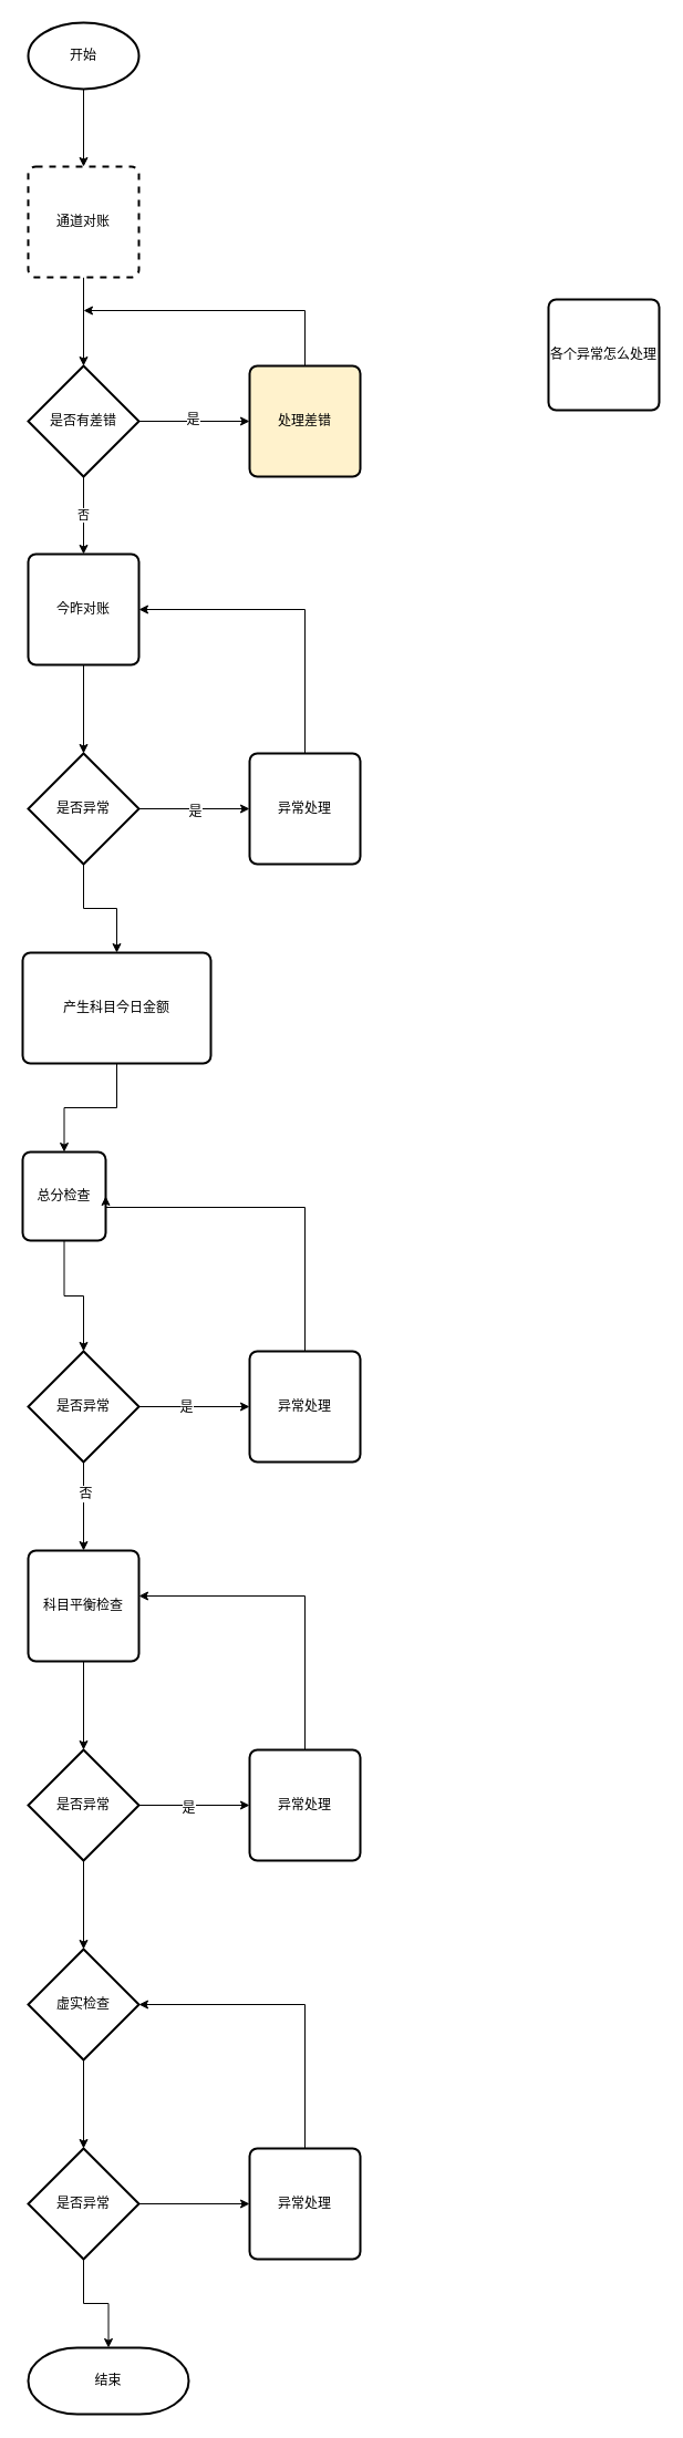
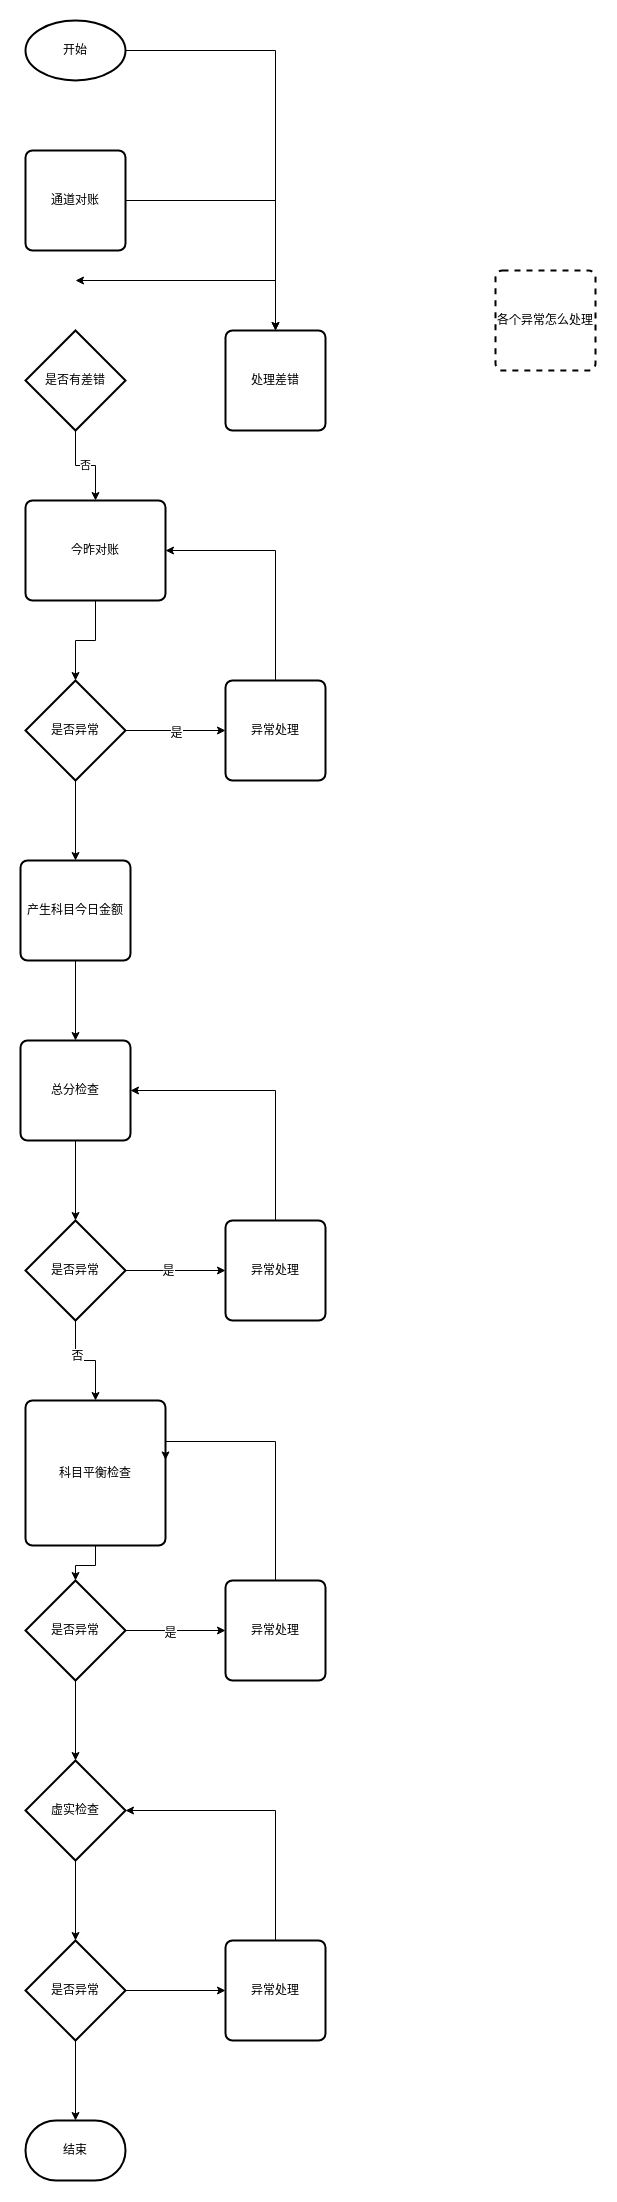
  <mxCell id="0" />
  <mxCell id="1" parent="0" />
- <mxCell id="2" style="edgeStyle=orthogonalEdgeStyle;rounded=0;orthogonalLoop=1;jettySize=auto;html=1;entryX=0.5;entryY=0;entryDx=0;entryDy=0;" edge="1" parent="1" source="3" target="5"><mxGeometry relative="1" as="geometry" /></mxCell>
+ <mxCell id="2" style="edgeStyle=orthogonalEdgeStyle;rounded=0;orthogonalLoop=1;jettySize=auto;html=1;" edge="1" parent="1" source="3" target="11"><mxGeometry relative="1" as="geometry" /></mxCell>
  <mxCell id="3" value="开始" style="strokeWidth=2;html=1;shape=mxgraph.flowchart.start_1;whiteSpace=wrap;" vertex="1" parent="1"><mxGeometry x="25" y="20" width="100" height="60" as="geometry" /></mxCell>
- <mxCell id="4" style="edgeStyle=orthogonalEdgeStyle;rounded=0;orthogonalLoop=1;jettySize=auto;html=1;entryX=0.5;entryY=0;entryDx=0;entryDy=0;entryPerimeter=0;" edge="1" parent="1" source="5" target="9"><mxGeometry relative="1" as="geometry" /></mxCell>
- <mxCell id="5" value="通道对账" style="rounded=1;whiteSpace=wrap;html=1;absoluteArcSize=1;arcSize=14;strokeWidth=2;dashed=1;" vertex="1" parent="1"><mxGeometry x="25" y="150" width="100" height="100" as="geometry" /></mxCell>
- <mxCell id="6" value="" style="edgeStyle=orthogonalEdgeStyle;rounded=0;orthogonalLoop=1;jettySize=auto;html=1;entryX=0;entryY=0.5;entryDx=0;entryDy=0;" edge="1" parent="1" source="9" target="11"><mxGeometry relative="1" as="geometry"><mxPoint x="205" y="380" as="targetPoint" /></mxGeometry></mxCell>
- <mxCell id="7" value="是" style="text;html=1;resizable=0;points=[];align=center;verticalAlign=middle;labelBackgroundColor=#ffffff;" vertex="1" connectable="0" parent="6"><mxGeometry x="-0.04" y="2" relative="1" as="geometry"><mxPoint as="offset" /></mxGeometry></mxCell>
+ <mxCell id="4" style="edgeStyle=orthogonalEdgeStyle;rounded=0;orthogonalLoop=1;jettySize=auto;html=1;" edge="1" parent="1" source="5" target="11"><mxGeometry relative="1" as="geometry" /></mxCell>
+ <mxCell id="5" value="通道对账" style="rounded=1;whiteSpace=wrap;html=1;absoluteArcSize=1;arcSize=14;strokeWidth=2;" vertex="1" parent="1"><mxGeometry x="25" y="150" width="100" height="100" as="geometry" /></mxCell>
  <mxCell id="8" value="否" style="edgeStyle=orthogonalEdgeStyle;rounded=0;orthogonalLoop=1;jettySize=auto;html=1;entryX=0.5;entryY=0;entryDx=0;entryDy=0;" edge="1" parent="1" source="9" target="13"><mxGeometry relative="1" as="geometry" /></mxCell>
  <mxCell id="9" value="是否有差错" style="strokeWidth=2;html=1;shape=mxgraph.flowchart.decision;whiteSpace=wrap;" vertex="1" parent="1"><mxGeometry x="25" y="330" width="100" height="100" as="geometry" /></mxCell>
  <mxCell id="10" value="" style="edgeStyle=orthogonalEdgeStyle;rounded=0;orthogonalLoop=1;jettySize=auto;html=1;" edge="1" parent="1" source="11"><mxGeometry relative="1" as="geometry"><mxPoint x="75" y="280" as="targetPoint" /><Array as="points"><mxPoint x="275" y="280" /></Array></mxGeometry></mxCell>
- <mxCell id="11" value="处理差错" style="rounded=1;whiteSpace=wrap;html=1;absoluteArcSize=1;arcSize=14;strokeWidth=2;fillColor=#fff2cc;" vertex="1" parent="1"><mxGeometry x="225" y="330" width="100" height="100" as="geometry" /></mxCell>
+ <mxCell id="11" value="处理差错" style="rounded=1;whiteSpace=wrap;html=1;absoluteArcSize=1;arcSize=14;strokeWidth=2;" vertex="1" parent="1"><mxGeometry x="225" y="330" width="100" height="100" as="geometry" /></mxCell>
  <mxCell id="12" style="edgeStyle=orthogonalEdgeStyle;rounded=0;orthogonalLoop=1;jettySize=auto;html=1;entryX=0.5;entryY=0;entryDx=0;entryDy=0;entryPerimeter=0;" edge="1" parent="1" source="13" target="17"><mxGeometry relative="1" as="geometry" /></mxCell>
- <mxCell id="13" value="今昨对账" style="rounded=1;whiteSpace=wrap;html=1;absoluteArcSize=1;arcSize=14;strokeWidth=2;" vertex="1" parent="1"><mxGeometry x="25" y="500" width="100" height="100" as="geometry" /></mxCell>
+ <mxCell id="13" value="今昨对账" style="rounded=1;whiteSpace=wrap;html=1;absoluteArcSize=1;arcSize=14;strokeWidth=2;" vertex="1" parent="1"><mxGeometry x="25" y="500" width="140" height="100" as="geometry" /></mxCell>
  <mxCell id="14" value="" style="edgeStyle=orthogonalEdgeStyle;rounded=0;orthogonalLoop=1;jettySize=auto;html=1;entryX=0;entryY=0.5;entryDx=0;entryDy=0;" edge="1" parent="1" source="17" target="19"><mxGeometry relative="1" as="geometry"><mxPoint x="205" y="730" as="targetPoint" /></mxGeometry></mxCell>
  <mxCell id="15" value="是" style="text;html=1;resizable=0;points=[];align=center;verticalAlign=middle;labelBackgroundColor=#ffffff;" vertex="1" connectable="0" parent="14"><mxGeometry y="-2" relative="1" as="geometry"><mxPoint as="offset" /></mxGeometry></mxCell>
  <mxCell id="16" value="" style="edgeStyle=orthogonalEdgeStyle;rounded=0;orthogonalLoop=1;jettySize=auto;html=1;entryX=0.5;entryY=0;entryDx=0;entryDy=0;" edge="1" parent="1" source="17" target="21"><mxGeometry relative="1" as="geometry"><mxPoint x="75" y="860" as="targetPoint" /></mxGeometry></mxCell>
  <mxCell id="17" value="是否异常" style="strokeWidth=2;html=1;shape=mxgraph.flowchart.decision;whiteSpace=wrap;" vertex="1" parent="1"><mxGeometry x="25" y="680" width="100" height="100" as="geometry" /></mxCell>
  <mxCell id="18" value="" style="edgeStyle=orthogonalEdgeStyle;rounded=0;orthogonalLoop=1;jettySize=auto;html=1;entryX=1;entryY=0.5;entryDx=0;entryDy=0;" edge="1" parent="1" source="19" target="13"><mxGeometry relative="1" as="geometry"><mxPoint x="75" y="630" as="targetPoint" /><Array as="points"><mxPoint x="275" y="550" /></Array></mxGeometry></mxCell>
  <mxCell id="19" value="异常处理" style="rounded=1;whiteSpace=wrap;html=1;absoluteArcSize=1;arcSize=14;strokeWidth=2;" vertex="1" parent="1"><mxGeometry x="225" y="680" width="100" height="100" as="geometry" /></mxCell>
  <mxCell id="20" value="" style="edgeStyle=orthogonalEdgeStyle;rounded=0;orthogonalLoop=1;jettySize=auto;html=1;" edge="1" parent="1" source="21" target="23"><mxGeometry relative="1" as="geometry" /></mxCell>
- <mxCell id="21" value="产生科目今日金额" style="rounded=1;whiteSpace=wrap;html=1;absoluteArcSize=1;arcSize=14;strokeWidth=2;" vertex="1" parent="1"><mxGeometry x="20" y="860" width="170" height="100" as="geometry" /></mxCell>
+ <mxCell id="21" value="产生科目今日金额" style="rounded=1;whiteSpace=wrap;html=1;absoluteArcSize=1;arcSize=14;strokeWidth=2;" vertex="1" parent="1"><mxGeometry x="20" y="860" width="110" height="100" as="geometry" /></mxCell>
  <mxCell id="22" style="edgeStyle=orthogonalEdgeStyle;rounded=0;orthogonalLoop=1;jettySize=auto;html=1;entryX=0.5;entryY=0;entryDx=0;entryDy=0;entryPerimeter=0;" edge="1" parent="1" source="23" target="28"><mxGeometry relative="1" as="geometry" /></mxCell>
- <mxCell id="23" value="总分检查" style="rounded=1;whiteSpace=wrap;html=1;absoluteArcSize=1;arcSize=14;strokeWidth=2;" vertex="1" parent="1"><mxGeometry x="20" y="1040" width="75" height="80" as="geometry" /></mxCell>
+ <mxCell id="23" value="总分检查" style="rounded=1;whiteSpace=wrap;html=1;absoluteArcSize=1;arcSize=14;strokeWidth=2;" vertex="1" parent="1"><mxGeometry x="20" y="1040" width="110" height="100" as="geometry" /></mxCell>
  <mxCell id="24" style="edgeStyle=orthogonalEdgeStyle;rounded=0;orthogonalLoop=1;jettySize=auto;html=1;entryX=0;entryY=0.5;entryDx=0;entryDy=0;" edge="1" parent="1" source="28" target="30"><mxGeometry relative="1" as="geometry" /></mxCell>
  <mxCell id="25" value="是" style="text;html=1;resizable=0;points=[];align=center;verticalAlign=middle;labelBackgroundColor=#ffffff;" vertex="1" connectable="0" parent="24"><mxGeometry x="-0.16" relative="1" as="geometry"><mxPoint as="offset" /></mxGeometry></mxCell>
  <mxCell id="26" style="edgeStyle=orthogonalEdgeStyle;rounded=0;orthogonalLoop=1;jettySize=auto;html=1;entryX=0.5;entryY=0;entryDx=0;entryDy=0;" edge="1" parent="1" source="28" target="33"><mxGeometry relative="1" as="geometry" /></mxCell>
  <mxCell id="27" value="否" style="text;html=1;resizable=0;points=[];align=center;verticalAlign=middle;labelBackgroundColor=#ffffff;" vertex="1" connectable="0" parent="26"><mxGeometry x="-0.3" y="1" relative="1" as="geometry"><mxPoint as="offset" /></mxGeometry></mxCell>
  <mxCell id="28" value="是否异常" style="strokeWidth=2;html=1;shape=mxgraph.flowchart.decision;whiteSpace=wrap;" vertex="1" parent="1"><mxGeometry x="25" y="1220" width="100" height="100" as="geometry" /></mxCell>
  <mxCell id="29" value="" style="edgeStyle=orthogonalEdgeStyle;rounded=0;orthogonalLoop=1;jettySize=auto;html=1;entryX=1;entryY=0.5;entryDx=0;entryDy=0;" edge="1" parent="1" source="30" target="23"><mxGeometry relative="1" as="geometry"><mxPoint x="75" y="1170" as="targetPoint" /><Array as="points"><mxPoint x="275" y="1090" /></Array></mxGeometry></mxCell>
  <mxCell id="30" value="异常处理" style="rounded=1;whiteSpace=wrap;html=1;absoluteArcSize=1;arcSize=14;strokeWidth=2;" vertex="1" parent="1"><mxGeometry x="225" y="1220" width="100" height="100" as="geometry" /></mxCell>
- <mxCell id="31" value="各个异常怎么处理" style="rounded=1;whiteSpace=wrap;html=1;absoluteArcSize=1;arcSize=14;strokeWidth=2;" vertex="1" parent="1"><mxGeometry x="495" y="270" width="100" height="100" as="geometry" /></mxCell>
+ <mxCell id="31" value="各个异常怎么处理" style="rounded=1;whiteSpace=wrap;html=1;absoluteArcSize=1;arcSize=14;strokeWidth=2;dashed=1;" vertex="1" parent="1"><mxGeometry x="495" y="270" width="100" height="100" as="geometry" /></mxCell>
  <mxCell id="32" style="edgeStyle=orthogonalEdgeStyle;rounded=0;orthogonalLoop=1;jettySize=auto;html=1;entryX=0.5;entryY=0;entryDx=0;entryDy=0;entryPerimeter=0;" edge="1" parent="1" source="33" target="37"><mxGeometry relative="1" as="geometry" /></mxCell>
- <mxCell id="33" value="科目平衡检查" style="rounded=1;whiteSpace=wrap;html=1;absoluteArcSize=1;arcSize=14;strokeWidth=2;" vertex="1" parent="1"><mxGeometry x="25" y="1400" width="100" height="100" as="geometry" /></mxCell>
+ <mxCell id="33" value="科目平衡检查" style="rounded=1;whiteSpace=wrap;html=1;absoluteArcSize=1;arcSize=14;strokeWidth=2;" vertex="1" parent="1"><mxGeometry x="25" y="1400" width="140" height="145" as="geometry" /></mxCell>
  <mxCell id="34" style="edgeStyle=orthogonalEdgeStyle;rounded=0;orthogonalLoop=1;jettySize=auto;html=1;entryX=0;entryY=0.5;entryDx=0;entryDy=0;" edge="1" parent="1" source="37" target="39"><mxGeometry relative="1" as="geometry" /></mxCell>
  <mxCell id="35" value="是" style="text;html=1;resizable=0;points=[];align=center;verticalAlign=middle;labelBackgroundColor=#ffffff;" vertex="1" connectable="0" parent="34"><mxGeometry x="-0.12" y="-2" relative="1" as="geometry"><mxPoint as="offset" /></mxGeometry></mxCell>
  <mxCell id="36" style="edgeStyle=orthogonalEdgeStyle;rounded=0;orthogonalLoop=1;jettySize=auto;html=1;entryX=0.5;entryY=0;entryDx=0;entryDy=0;" edge="1" parent="1" source="37" target="41"><mxGeometry relative="1" as="geometry" /></mxCell>
  <mxCell id="37" value="是否异常" style="strokeWidth=2;html=1;shape=mxgraph.flowchart.decision;whiteSpace=wrap;" vertex="1" parent="1"><mxGeometry x="25" y="1580" width="100" height="100" as="geometry" /></mxCell>
  <mxCell id="38" value="" style="edgeStyle=orthogonalEdgeStyle;rounded=0;orthogonalLoop=1;jettySize=auto;html=1;entryX=1;entryY=0.41;entryDx=0;entryDy=0;entryPerimeter=0;" edge="1" parent="1" source="39" target="33"><mxGeometry relative="1" as="geometry"><mxPoint x="275" y="1500" as="targetPoint" /><Array as="points"><mxPoint x="275" y="1441" /></Array></mxGeometry></mxCell>
  <mxCell id="39" value="异常处理" style="rounded=1;whiteSpace=wrap;html=1;absoluteArcSize=1;arcSize=14;strokeWidth=2;" vertex="1" parent="1"><mxGeometry x="225" y="1580" width="100" height="100" as="geometry" /></mxCell>
  <mxCell id="40" style="edgeStyle=orthogonalEdgeStyle;rounded=0;orthogonalLoop=1;jettySize=auto;html=1;" edge="1" parent="1" source="41" target="44"><mxGeometry relative="1" as="geometry" /></mxCell>
  <mxCell id="41" value="虚实检查" style="rhombus;whiteSpace=wrap;html=1;absoluteArcSize=1;arcSize=14;strokeWidth=2;" vertex="1" parent="1"><mxGeometry x="25" y="1760" width="100" height="100" as="geometry" /></mxCell>
  <mxCell id="42" style="edgeStyle=orthogonalEdgeStyle;rounded=0;orthogonalLoop=1;jettySize=auto;html=1;" edge="1" parent="1" source="44" target="45"><mxGeometry relative="1" as="geometry" /></mxCell>
  <mxCell id="43" style="edgeStyle=orthogonalEdgeStyle;rounded=0;orthogonalLoop=1;jettySize=auto;html=1;entryX=0;entryY=0.5;entryDx=0;entryDy=0;" edge="1" parent="1" source="44" target="47"><mxGeometry relative="1" as="geometry" /></mxCell>
  <mxCell id="44" value="是否异常" style="strokeWidth=2;html=1;shape=mxgraph.flowchart.decision;whiteSpace=wrap;" vertex="1" parent="1"><mxGeometry x="25" y="1940" width="100" height="100" as="geometry" /></mxCell>
- <mxCell id="45" value="结束" style="strokeWidth=2;html=1;shape=mxgraph.flowchart.terminator;whiteSpace=wrap;" vertex="1" parent="1"><mxGeometry x="25" y="2120" width="145" height="60" as="geometry" /></mxCell>
+ <mxCell id="45" value="结束" style="strokeWidth=2;html=1;shape=mxgraph.flowchart.terminator;whiteSpace=wrap;" vertex="1" parent="1"><mxGeometry x="25" y="2120" width="100" height="60" as="geometry" /></mxCell>
  <mxCell id="46" value="" style="edgeStyle=orthogonalEdgeStyle;rounded=0;orthogonalLoop=1;jettySize=auto;html=1;entryX=1;entryY=0.5;entryDx=0;entryDy=0;" edge="1" parent="1" source="47" target="41"><mxGeometry relative="1" as="geometry"><mxPoint x="275" y="1860" as="targetPoint" /><Array as="points"><mxPoint x="275" y="1810" /></Array></mxGeometry></mxCell>
  <mxCell id="47" value="异常处理" style="rounded=1;whiteSpace=wrap;html=1;absoluteArcSize=1;arcSize=14;strokeWidth=2;" vertex="1" parent="1"><mxGeometry x="225" y="1940" width="100" height="100" as="geometry" /></mxCell>
